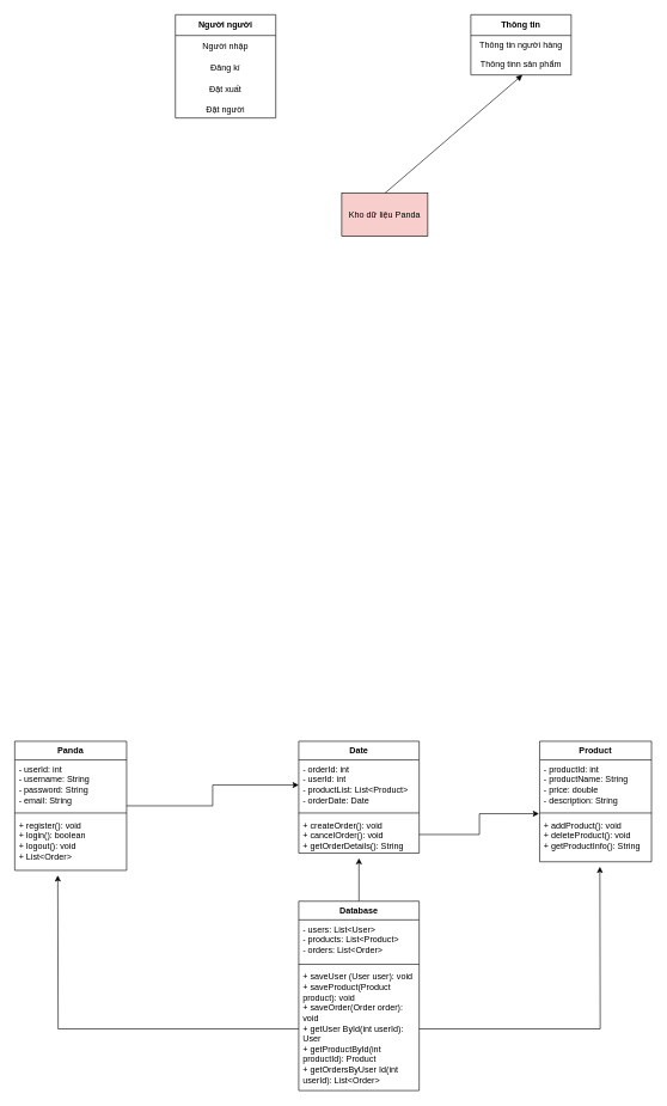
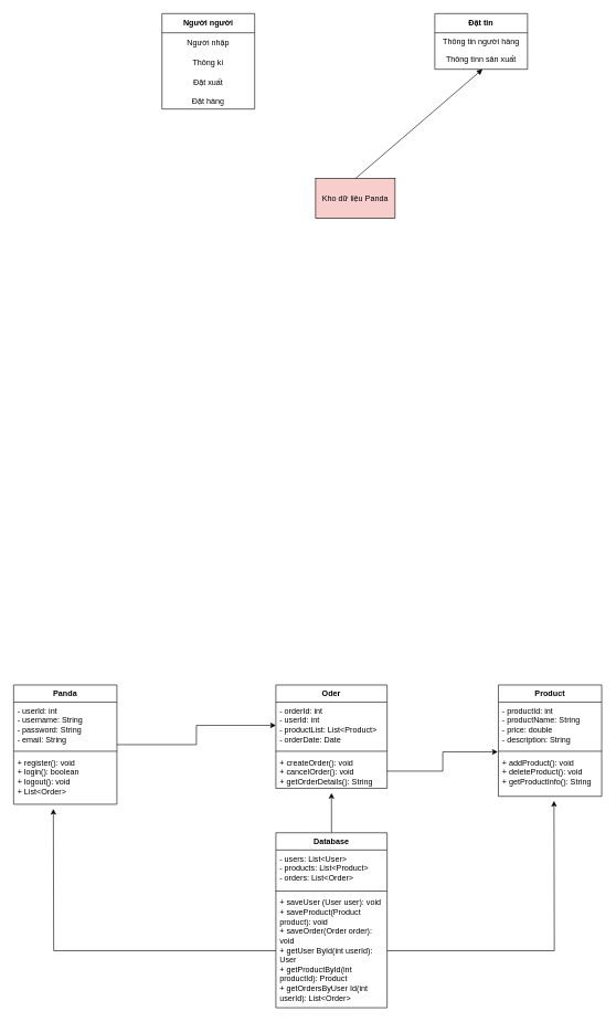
  <mxCell id="0" />
  <mxCell id="1" parent="0" />
- <mxCell id="2" value="Thông tin" style="swimlane;fontStyle=1;align=center;verticalAlign=middle;childLayout=stackLayout;horizontal=1;startSize=29;horizontalStack=0;resizeParent=1;resizeParentMax=0;resizeLast=0;collapsible=0;marginBottom=0;html=1;whiteSpace=wrap;" vertex="1" parent="1"><mxGeometry x="656" y="20" width="140" height="84" as="geometry" /></mxCell>
+ <mxCell id="2" value="Đặt tin" style="swimlane;fontStyle=1;align=center;verticalAlign=middle;childLayout=stackLayout;horizontal=1;startSize=29;horizontalStack=0;resizeParent=1;resizeParentMax=0;resizeLast=0;collapsible=0;marginBottom=0;html=1;whiteSpace=wrap;" vertex="1" parent="1"><mxGeometry x="656" y="20" width="140" height="84" as="geometry" /></mxCell>
  <mxCell id="3" value="Thông tin người hàng" style="text;html=1;strokeColor=none;fillColor=none;align=center;verticalAlign=middle;spacingLeft=4;spacingRight=4;overflow=hidden;rotatable=0;points=[[0,0.5],[1,0.5]];portConstraint=eastwest;whiteSpace=wrap;" vertex="1" parent="2"><mxGeometry y="29" width="140" height="25" as="geometry" /></mxCell>
- <mxCell id="4" value="Thông tinn sản phẩm" style="text;html=1;strokeColor=none;fillColor=none;align=center;verticalAlign=middle;spacingLeft=4;spacingRight=4;overflow=hidden;rotatable=0;points=[[0,0.5],[1,0.5]];portConstraint=eastwest;whiteSpace=wrap;" vertex="1" parent="2"><mxGeometry y="54" width="140" height="30" as="geometry" /></mxCell>
+ <mxCell id="4" value="Thông tinn sản xuất" style="text;html=1;strokeColor=none;fillColor=none;align=center;verticalAlign=middle;spacingLeft=4;spacingRight=4;overflow=hidden;rotatable=0;points=[[0,0.5],[1,0.5]];portConstraint=eastwest;whiteSpace=wrap;" vertex="1" parent="2"><mxGeometry y="54" width="140" height="30" as="geometry" /></mxCell>
  <mxCell id="5" value="Người người" style="swimlane;fontStyle=1;align=center;verticalAlign=middle;childLayout=stackLayout;horizontal=1;startSize=29;horizontalStack=0;resizeParent=1;resizeParentMax=0;resizeLast=0;collapsible=0;marginBottom=0;html=1;whiteSpace=wrap;" vertex="1" parent="1"><mxGeometry x="244" y="20" width="140" height="144" as="geometry" /></mxCell>
  <mxCell id="6" value="Người nhập" style="text;html=1;align=center;verticalAlign=middle;whiteSpace=wrap;rounded=0;" vertex="1" parent="5"><mxGeometry y="29" width="140" height="30" as="geometry" /></mxCell>
- <mxCell id="7" value="Đăng kí" style="text;html=1;align=center;verticalAlign=middle;whiteSpace=wrap;rounded=0;" vertex="1" parent="5"><mxGeometry y="59" width="140" height="30" as="geometry" /></mxCell>
+ <mxCell id="7" value="Thông kí" style="text;html=1;align=center;verticalAlign=middle;whiteSpace=wrap;rounded=0;" vertex="1" parent="5"><mxGeometry y="59" width="140" height="30" as="geometry" /></mxCell>
  <mxCell id="8" value="Đặt xuất" style="text;html=1;align=center;verticalAlign=middle;whiteSpace=wrap;rounded=0;" vertex="1" parent="5"><mxGeometry y="89" width="140" height="30" as="geometry" /></mxCell>
- <mxCell id="9" value="Đặt người" style="text;html=1;strokeColor=none;fillColor=none;align=center;verticalAlign=middle;spacingLeft=4;spacingRight=4;overflow=hidden;rotatable=0;points=[[0,0.5],[1,0.5]];portConstraint=eastwest;whiteSpace=wrap;" vertex="1" parent="5"><mxGeometry y="119" width="140" height="25" as="geometry" /></mxCell>
+ <mxCell id="9" value="Đặt hàng" style="text;html=1;strokeColor=none;fillColor=none;align=center;verticalAlign=middle;spacingLeft=4;spacingRight=4;overflow=hidden;rotatable=0;points=[[0,0.5],[1,0.5]];portConstraint=eastwest;whiteSpace=wrap;" vertex="1" parent="5"><mxGeometry y="119" width="140" height="25" as="geometry" /></mxCell>
  <mxCell id="10" value="" style="endArrow=none;startArrow=block;endFill=1;startFill=1;html=1;rounded=0;entryX=0.5;entryY=0;entryDx=0;entryDy=0;exitX=0.514;exitY=1;exitDx=0;exitDy=0;exitPerimeter=0;" edge="1" parent="1" source="4" target="12"><mxGeometry width="160" relative="1" as="geometry"><mxPoint x="680" y="120" as="sourcePoint" /><mxPoint x="548" y="260" as="targetPoint" /></mxGeometry></mxCell>
  <mxCell id="11" value="Text" style="text;html=1;align=center;verticalAlign=middle;whiteSpace=wrap;rounded=0;" vertex="1" parent="1"><mxGeometry x="512" y="284" width="60" height="30" as="geometry" /></mxCell>
  <mxCell id="12" value="Kho dữ liệu Panda" style="rounded=0;whiteSpace=wrap;html=1;fillColor=#f8cecc;" vertex="1" parent="1"><mxGeometry x="476" y="269" width="120" height="60" as="geometry" /></mxCell>
  <mxCell id="13" value="" style="edgeStyle=orthogonalEdgeStyle;rounded=0;orthogonalLoop=1;jettySize=auto;html=1;entryX=0;entryY=0.5;entryDx=0;entryDy=0;" edge="1" parent="1" source="14" target="23"><mxGeometry relative="1" as="geometry" /></mxCell>
  <mxCell id="14" value="Panda" style="swimlane;fontStyle=1;align=center;verticalAlign=top;childLayout=stackLayout;horizontal=1;startSize=26;horizontalStack=0;resizeParent=1;resizeParentMax=0;resizeLast=0;collapsible=1;marginBottom=0;whiteSpace=wrap;html=1;" vertex="1" parent="1"><mxGeometry x="20" y="1033" width="156" height="180" as="geometry" /></mxCell>
  <mxCell id="15" value="&lt;div&gt;- userId: int&lt;/div&gt;&lt;div&gt;- username: String&lt;/div&gt;&lt;div&gt;- password: String&lt;/div&gt;&lt;div&gt;- email: String&lt;/div&gt;" style="text;strokeColor=none;fillColor=none;align=left;verticalAlign=top;spacingLeft=4;spacingRight=4;overflow=hidden;rotatable=0;points=[[0,0.5],[1,0.5]];portConstraint=eastwest;whiteSpace=wrap;html=1;" vertex="1" parent="14"><mxGeometry y="26" width="156" height="70" as="geometry" /></mxCell>
  <mxCell id="16" value="" style="line;strokeWidth=1;fillColor=none;align=left;verticalAlign=middle;spacingTop=-1;spacingLeft=3;spacingRight=3;rotatable=0;labelPosition=right;points=[];portConstraint=eastwest;strokeColor=inherit;" vertex="1" parent="14"><mxGeometry y="96" width="156" height="8" as="geometry" /></mxCell>
  <mxCell id="17" value="&lt;div&gt;+ register(): void&lt;/div&gt;&lt;div&gt;+ login(): boolean&lt;/div&gt;&lt;div&gt;+ logout(): void&lt;/div&gt;&lt;div&gt;+ List&amp;lt;Order&amp;gt;&lt;/div&gt;" style="text;strokeColor=none;fillColor=none;align=left;verticalAlign=top;spacingLeft=4;spacingRight=4;overflow=hidden;rotatable=0;points=[[0,0.5],[1,0.5]];portConstraint=eastwest;whiteSpace=wrap;html=1;" vertex="1" parent="14"><mxGeometry y="104" width="156" height="76" as="geometry" /></mxCell>
  <mxCell id="18" value="Product" style="swimlane;fontStyle=1;align=center;verticalAlign=top;childLayout=stackLayout;horizontal=1;startSize=26;horizontalStack=0;resizeParent=1;resizeParentMax=0;resizeLast=0;collapsible=1;marginBottom=0;whiteSpace=wrap;html=1;" vertex="1" parent="1"><mxGeometry x="752" y="1033" width="156" height="168" as="geometry" /></mxCell>
  <mxCell id="19" value="&lt;div&gt;- productId: int&lt;/div&gt;&lt;div&gt;- productName: String&lt;/div&gt;&lt;div&gt;- price: double&lt;/div&gt;&lt;div&gt;- description: String&lt;/div&gt;" style="text;strokeColor=none;fillColor=none;align=left;verticalAlign=top;spacingLeft=4;spacingRight=4;overflow=hidden;rotatable=0;points=[[0,0.5],[1,0.5]];portConstraint=eastwest;whiteSpace=wrap;html=1;" vertex="1" parent="18"><mxGeometry y="26" width="156" height="70" as="geometry" /></mxCell>
  <mxCell id="20" value="" style="line;strokeWidth=1;fillColor=none;align=left;verticalAlign=middle;spacingTop=-1;spacingLeft=3;spacingRight=3;rotatable=0;labelPosition=right;points=[];portConstraint=eastwest;strokeColor=inherit;" vertex="1" parent="18"><mxGeometry y="96" width="156" height="8" as="geometry" /></mxCell>
  <mxCell id="21" value="&lt;div&gt;+ addProduct(): void&lt;/div&gt;&lt;div&gt;+ deleteProduct(): void&lt;/div&gt;&lt;div&gt;+ getProductInfo(): String&lt;/div&gt;" style="text;strokeColor=none;fillColor=none;align=left;verticalAlign=top;spacingLeft=4;spacingRight=4;overflow=hidden;rotatable=0;points=[[0,0.5],[1,0.5]];portConstraint=eastwest;whiteSpace=wrap;html=1;" vertex="1" parent="18"><mxGeometry y="104" width="156" height="64" as="geometry" /></mxCell>
- <mxCell id="22" value="Date" style="swimlane;fontStyle=1;align=center;verticalAlign=top;childLayout=stackLayout;horizontal=1;startSize=26;horizontalStack=0;resizeParent=1;resizeParentMax=0;resizeLast=0;collapsible=1;marginBottom=0;whiteSpace=wrap;html=1;" vertex="1" parent="1"><mxGeometry x="416" y="1033" width="168" height="156" as="geometry" /></mxCell>
+ <mxCell id="22" value="Oder" style="swimlane;fontStyle=1;align=center;verticalAlign=top;childLayout=stackLayout;horizontal=1;startSize=26;horizontalStack=0;resizeParent=1;resizeParentMax=0;resizeLast=0;collapsible=1;marginBottom=0;whiteSpace=wrap;html=1;" vertex="1" parent="1"><mxGeometry x="416" y="1033" width="168" height="156" as="geometry" /></mxCell>
  <mxCell id="23" value="&lt;div&gt;- orderId: int&lt;/div&gt;&lt;div&gt;- userId: int&lt;/div&gt;&lt;div&gt;- productList: List&amp;lt;Product&amp;gt;&lt;/div&gt;&lt;div&gt;- orderDate: Date&lt;/div&gt;" style="text;strokeColor=none;fillColor=none;align=left;verticalAlign=top;spacingLeft=4;spacingRight=4;overflow=hidden;rotatable=0;points=[[0,0.5],[1,0.5]];portConstraint=eastwest;whiteSpace=wrap;html=1;" vertex="1" parent="22"><mxGeometry y="26" width="168" height="70" as="geometry" /></mxCell>
  <mxCell id="24" value="" style="line;strokeWidth=1;fillColor=none;align=left;verticalAlign=middle;spacingTop=-1;spacingLeft=3;spacingRight=3;rotatable=0;labelPosition=right;points=[];portConstraint=eastwest;strokeColor=inherit;" vertex="1" parent="22"><mxGeometry y="96" width="168" height="8" as="geometry" /></mxCell>
  <mxCell id="25" value="&lt;div&gt;+ createOrder(): void&lt;/div&gt;&lt;div&gt;+ cancelOrder(): void&lt;/div&gt;&lt;div&gt;+ getOrderDetails(): String&lt;/div&gt;" style="text;strokeColor=none;fillColor=none;align=left;verticalAlign=top;spacingLeft=4;spacingRight=4;overflow=hidden;rotatable=0;points=[[0,0.5],[1,0.5]];portConstraint=eastwest;whiteSpace=wrap;html=1;" vertex="1" parent="22"><mxGeometry y="104" width="168" height="52" as="geometry" /></mxCell>
  <mxCell id="26" style="edgeStyle=orthogonalEdgeStyle;rounded=0;orthogonalLoop=1;jettySize=auto;html=1;" edge="1" parent="1" source="27"><mxGeometry relative="1" as="geometry"><mxPoint x="500" y="1196" as="targetPoint" /></mxGeometry></mxCell>
  <mxCell id="27" value="Database" style="swimlane;fontStyle=1;align=center;verticalAlign=top;childLayout=stackLayout;horizontal=1;startSize=26;horizontalStack=0;resizeParent=1;resizeParentMax=0;resizeLast=0;collapsible=1;marginBottom=0;whiteSpace=wrap;html=1;" vertex="1" parent="1"><mxGeometry x="416" y="1256" width="168" height="264" as="geometry" /></mxCell>
  <mxCell id="28" value="&lt;div&gt;- users: List&amp;lt;User&amp;gt;&lt;/div&gt;&lt;div&gt;- products: List&amp;lt;Product&amp;gt;&lt;/div&gt;&lt;div&gt;- orders: List&amp;lt;Order&amp;gt;&lt;/div&gt;" style="text;strokeColor=none;fillColor=none;align=left;verticalAlign=top;spacingLeft=4;spacingRight=4;overflow=hidden;rotatable=0;points=[[0,0.5],[1,0.5]];portConstraint=eastwest;whiteSpace=wrap;html=1;" vertex="1" parent="27"><mxGeometry y="26" width="168" height="58" as="geometry" /></mxCell>
  <mxCell id="29" value="" style="line;strokeWidth=1;fillColor=none;align=left;verticalAlign=middle;spacingTop=-1;spacingLeft=3;spacingRight=3;rotatable=0;labelPosition=right;points=[];portConstraint=eastwest;strokeColor=inherit;" vertex="1" parent="27"><mxGeometry y="84" width="168" height="8" as="geometry" /></mxCell>
  <mxCell id="30" style="edgeStyle=orthogonalEdgeStyle;rounded=0;orthogonalLoop=1;jettySize=auto;html=1;exitX=0;exitY=0.5;exitDx=0;exitDy=0;" edge="1" parent="27" source="32"><mxGeometry relative="1" as="geometry"><mxPoint x="-336.0" y="-36" as="targetPoint" /></mxGeometry></mxCell>
  <mxCell id="31" style="edgeStyle=orthogonalEdgeStyle;rounded=0;orthogonalLoop=1;jettySize=auto;html=1;exitX=1;exitY=0.5;exitDx=0;exitDy=0;" edge="1" parent="27" source="32"><mxGeometry relative="1" as="geometry"><mxPoint x="420" y="-48" as="targetPoint" /></mxGeometry></mxCell>
  <mxCell id="32" value="&lt;div&gt;+ saveUser (User user): void&lt;/div&gt;&lt;div&gt;+ saveProduct(Product product): void&lt;/div&gt;&lt;div&gt;+ saveOrder(Order order): void&lt;/div&gt;&lt;div&gt;+ getUser ById(int userId): User&lt;/div&gt;&lt;div&gt;+ getProductById(int productId): Product&lt;/div&gt;&lt;div&gt;+ getOrdersByUser Id(int userId): List&amp;lt;Order&amp;gt;&lt;/div&gt;" style="text;strokeColor=none;fillColor=none;align=left;verticalAlign=top;spacingLeft=4;spacingRight=4;overflow=hidden;rotatable=0;points=[[0,0.5],[1,0.5]];portConstraint=eastwest;whiteSpace=wrap;html=1;" vertex="1" parent="27"><mxGeometry y="92" width="168" height="172" as="geometry" /></mxCell>
  <mxCell id="33" style="edgeStyle=orthogonalEdgeStyle;rounded=0;orthogonalLoop=1;jettySize=auto;html=1;entryX=-0.006;entryY=1.071;entryDx=0;entryDy=0;entryPerimeter=0;" edge="1" parent="1" source="25" target="19"><mxGeometry relative="1" as="geometry" /></mxCell>
